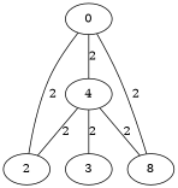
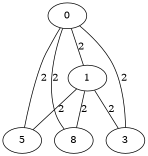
  graph {
    node [color=black]
    edge [color=black]
    0
-   1 [label=4]
-   2
+   1
+   2 [label=5]
    3
    n5 [label=8]
    0 -- 1 [label=2]
    0 -- 2 [label=2]
+   0 -- 3 [label=2]
    0 -- n5 [label=2]
    1 -- 2 [label=2]
    1 -- 3 [label=2]
    1 -- n5 [label=2]
  }
